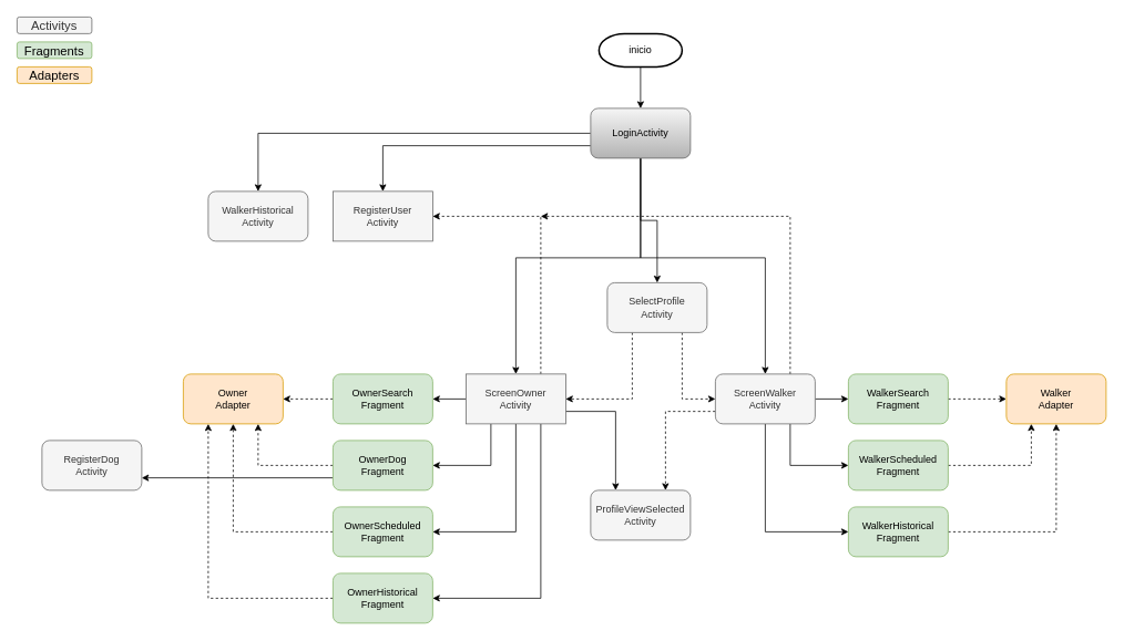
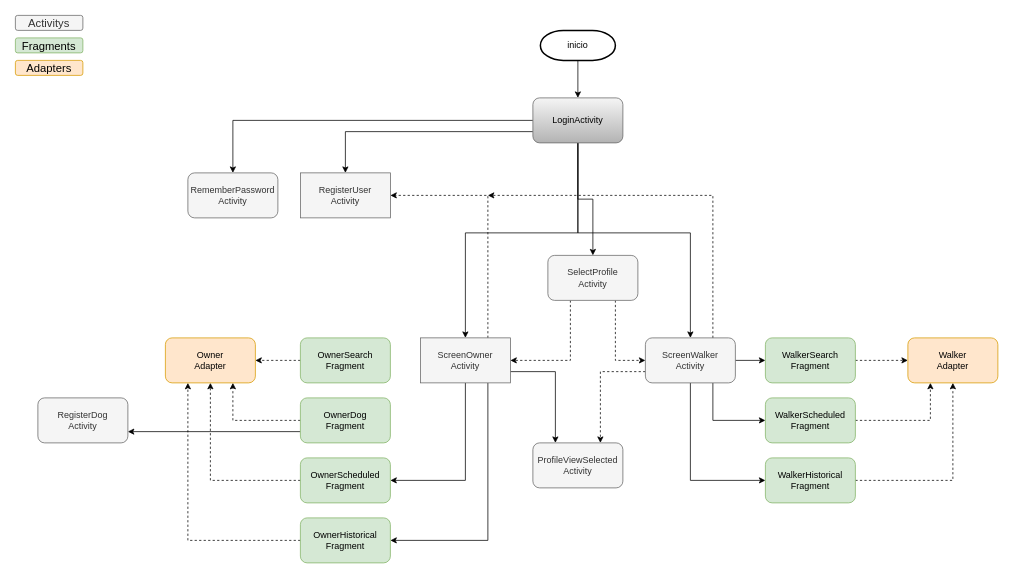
  <mxCell id="0" />
  <mxCell id="1" parent="0" />
  <mxCell id="2" style="edgeStyle=orthogonalEdgeStyle;rounded=0;orthogonalLoop=1;jettySize=auto;html=1;exitX=0;exitY=0.75;exitDx=0;exitDy=0;entryX=0.5;entryY=0;entryDx=0;entryDy=0;" edge="1" parent="1" source="7" target="8"><mxGeometry relative="1" as="geometry" /></mxCell>
  <mxCell id="3" style="edgeStyle=orthogonalEdgeStyle;rounded=0;orthogonalLoop=1;jettySize=auto;html=1;exitX=0;exitY=0.5;exitDx=0;exitDy=0;entryX=0.5;entryY=0;entryDx=0;entryDy=0;" edge="1" parent="1" source="7" target="9"><mxGeometry relative="1" as="geometry" /></mxCell>
  <mxCell id="4" style="edgeStyle=orthogonalEdgeStyle;rounded=0;orthogonalLoop=1;jettySize=auto;html=1;exitX=0.5;exitY=1;exitDx=0;exitDy=0;entryX=0.5;entryY=0;entryDx=0;entryDy=0;" edge="1" parent="1" source="7" target="14"><mxGeometry relative="1" as="geometry" /></mxCell>
  <mxCell id="5" style="edgeStyle=orthogonalEdgeStyle;rounded=0;orthogonalLoop=1;jettySize=auto;html=1;exitX=0.5;exitY=1;exitDx=0;exitDy=0;entryX=0.5;entryY=0;entryDx=0;entryDy=0;" edge="1" parent="1" source="7" target="20"><mxGeometry relative="1" as="geometry"><Array as="points"><mxPoint x="770" y="310" /><mxPoint x="920" y="310" /></Array></mxGeometry></mxCell>
  <mxCell id="6" style="edgeStyle=orthogonalEdgeStyle;rounded=0;orthogonalLoop=1;jettySize=auto;html=1;exitX=0.5;exitY=1;exitDx=0;exitDy=0;entryX=0.5;entryY=0;entryDx=0;entryDy=0;" edge="1" parent="1" source="7" target="27"><mxGeometry relative="1" as="geometry"><Array as="points"><mxPoint x="770" y="310" /><mxPoint x="620" y="310" /></Array></mxGeometry></mxCell>
  <mxCell id="7" value="LoginActivity" style="rounded=1;whiteSpace=wrap;html=1;fillColor=#f5f5f5;strokeColor=#666666;gradientColor=#b3b3b3;" vertex="1" parent="1"><mxGeometry x="710" y="130" width="120" height="60" as="geometry" /></mxCell>
  <mxCell id="8" value="RegisterUser&lt;br&gt;Activity" style="whiteSpace=wrap;html=1;fillColor=#f5f5f5;strokeColor=#666666;fontColor=#333333;rounded=0;" vertex="1" parent="1"><mxGeometry x="400" y="230" width="120" height="60" as="geometry" /></mxCell>
- <mxCell id="9" value="WalkerHistorical&lt;br&gt;Activity" style="rounded=1;whiteSpace=wrap;html=1;fillColor=#f5f5f5;strokeColor=#666666;fontColor=#333333;" vertex="1" parent="1"><mxGeometry x="250" y="230" width="120" height="60" as="geometry" /></mxCell>
+ <mxCell id="9" value="RememberPassword&lt;br&gt;Activity" style="rounded=1;whiteSpace=wrap;html=1;fillColor=#f5f5f5;strokeColor=#666666;fontColor=#333333;" vertex="1" parent="1"><mxGeometry x="250" y="230" width="120" height="60" as="geometry" /></mxCell>
  <mxCell id="10" style="edgeStyle=orthogonalEdgeStyle;rounded=0;orthogonalLoop=1;jettySize=auto;html=1;exitX=0.5;exitY=1;exitDx=0;exitDy=0;exitPerimeter=0;entryX=0.5;entryY=0;entryDx=0;entryDy=0;" edge="1" parent="1" source="11" target="7"><mxGeometry relative="1" as="geometry" /></mxCell>
  <mxCell id="11" value="inicio" style="strokeWidth=2;html=1;shape=mxgraph.flowchart.terminator;whiteSpace=wrap;" vertex="1" parent="1"><mxGeometry x="720" y="40" width="100" height="40" as="geometry" /></mxCell>
  <mxCell id="12" style="edgeStyle=orthogonalEdgeStyle;rounded=0;orthogonalLoop=1;jettySize=auto;html=1;exitX=0.25;exitY=1;exitDx=0;exitDy=0;entryX=1;entryY=0.5;entryDx=0;entryDy=0;dashed=1;" edge="1" parent="1" source="14" target="27"><mxGeometry relative="1" as="geometry" /></mxCell>
  <mxCell id="13" style="edgeStyle=orthogonalEdgeStyle;rounded=0;orthogonalLoop=1;jettySize=auto;html=1;exitX=0.75;exitY=1;exitDx=0;exitDy=0;entryX=0;entryY=0.5;entryDx=0;entryDy=0;dashed=1;" edge="1" parent="1" source="14" target="20"><mxGeometry relative="1" as="geometry" /></mxCell>
  <mxCell id="14" value="SelectProfile&lt;br&gt;Activity" style="rounded=1;whiteSpace=wrap;html=1;fillColor=#f5f5f5;strokeColor=#666666;fontColor=#333333;" vertex="1" parent="1"><mxGeometry x="730" y="340" width="120" height="60" as="geometry" /></mxCell>
  <mxCell id="15" style="edgeStyle=orthogonalEdgeStyle;rounded=0;orthogonalLoop=1;jettySize=auto;html=1;exitX=0.75;exitY=0;exitDx=0;exitDy=0;dashed=1;" edge="1" parent="1" source="20"><mxGeometry relative="1" as="geometry"><mxPoint x="650" y="260" as="targetPoint" /><Array as="points"><mxPoint x="950" y="260" /></Array></mxGeometry></mxCell>
  <mxCell id="16" style="edgeStyle=orthogonalEdgeStyle;rounded=0;orthogonalLoop=1;jettySize=auto;html=1;exitX=1;exitY=0.5;exitDx=0;exitDy=0;entryX=0;entryY=0.5;entryDx=0;entryDy=0;" edge="1" parent="1" source="20" target="42"><mxGeometry relative="1" as="geometry" /></mxCell>
  <mxCell id="17" style="edgeStyle=orthogonalEdgeStyle;rounded=0;orthogonalLoop=1;jettySize=auto;html=1;exitX=0.75;exitY=1;exitDx=0;exitDy=0;entryX=0;entryY=0.5;entryDx=0;entryDy=0;" edge="1" parent="1" source="20" target="40"><mxGeometry relative="1" as="geometry" /></mxCell>
  <mxCell id="18" style="edgeStyle=orthogonalEdgeStyle;rounded=0;orthogonalLoop=1;jettySize=auto;html=1;exitX=0.5;exitY=1;exitDx=0;exitDy=0;entryX=0;entryY=0.5;entryDx=0;entryDy=0;" edge="1" parent="1" source="20" target="38"><mxGeometry relative="1" as="geometry" /></mxCell>
  <mxCell id="19" style="edgeStyle=orthogonalEdgeStyle;rounded=0;orthogonalLoop=1;jettySize=auto;html=1;exitX=0;exitY=0.75;exitDx=0;exitDy=0;entryX=0.75;entryY=0;entryDx=0;entryDy=0;dashed=1;" edge="1" parent="1" source="20" target="46"><mxGeometry relative="1" as="geometry" /></mxCell>
  <mxCell id="20" value="ScreenWalker&lt;br&gt;Activity" style="rounded=1;whiteSpace=wrap;html=1;fillColor=#f5f5f5;strokeColor=#666666;fontColor=#333333;" vertex="1" parent="1"><mxGeometry x="860" y="450" width="120" height="60" as="geometry" /></mxCell>
  <mxCell id="21" style="edgeStyle=orthogonalEdgeStyle;rounded=0;orthogonalLoop=1;jettySize=auto;html=1;exitX=0.75;exitY=0;exitDx=0;exitDy=0;entryX=1;entryY=0.5;entryDx=0;entryDy=0;dashed=1;" edge="1" parent="1" source="27" target="8"><mxGeometry relative="1" as="geometry" /></mxCell>
- <mxCell id="22" value="" style="edgeStyle=orthogonalEdgeStyle;rounded=0;orthogonalLoop=1;jettySize=auto;html=1;" edge="1" parent="1" source="27" target="36"><mxGeometry relative="1" as="geometry" /></mxCell>
- <mxCell id="23" value="" style="edgeStyle=orthogonalEdgeStyle;rounded=0;orthogonalLoop=1;jettySize=auto;html=1;entryX=1;entryY=0.5;entryDx=0;entryDy=0;exitX=0.25;exitY=1;exitDx=0;exitDy=0;" edge="1" parent="1" source="27" target="30"><mxGeometry relative="1" as="geometry" /></mxCell>
  <mxCell id="24" style="edgeStyle=orthogonalEdgeStyle;rounded=0;orthogonalLoop=1;jettySize=auto;html=1;exitX=0.5;exitY=1;exitDx=0;exitDy=0;entryX=1;entryY=0.5;entryDx=0;entryDy=0;" edge="1" parent="1" source="27" target="32"><mxGeometry relative="1" as="geometry" /></mxCell>
  <mxCell id="25" style="edgeStyle=orthogonalEdgeStyle;rounded=0;orthogonalLoop=1;jettySize=auto;html=1;exitX=0.75;exitY=1;exitDx=0;exitDy=0;entryX=1;entryY=0.5;entryDx=0;entryDy=0;" edge="1" parent="1" source="27" target="34"><mxGeometry relative="1" as="geometry" /></mxCell>
  <mxCell id="26" style="edgeStyle=orthogonalEdgeStyle;rounded=0;orthogonalLoop=1;jettySize=auto;html=1;exitX=1;exitY=0.75;exitDx=0;exitDy=0;entryX=0.25;entryY=0;entryDx=0;entryDy=0;" edge="1" parent="1" source="27" target="46"><mxGeometry relative="1" as="geometry" /></mxCell>
  <mxCell id="27" value="ScreenOwner&lt;br&gt;Activity" style="whiteSpace=wrap;html=1;fillColor=#f5f5f5;strokeColor=#666666;fontColor=#333333;rounded=0;" vertex="1" parent="1"><mxGeometry x="560" y="450" width="120" height="60" as="geometry" /></mxCell>
  <mxCell id="28" style="edgeStyle=orthogonalEdgeStyle;rounded=0;orthogonalLoop=1;jettySize=auto;html=1;exitX=0;exitY=0.5;exitDx=0;exitDy=0;entryX=0.75;entryY=1;entryDx=0;entryDy=0;dashed=1;" edge="1" parent="1" source="30" target="43"><mxGeometry relative="1" as="geometry" /></mxCell>
  <mxCell id="29" style="edgeStyle=orthogonalEdgeStyle;rounded=0;orthogonalLoop=1;jettySize=auto;html=1;exitX=0;exitY=0.75;exitDx=0;exitDy=0;entryX=1;entryY=0.75;entryDx=0;entryDy=0;" edge="1" parent="1" source="30" target="45"><mxGeometry relative="1" as="geometry" /></mxCell>
  <mxCell id="30" value="OwnerDog&lt;br&gt;Fragment" style="rounded=1;whiteSpace=wrap;html=1;fillColor=#d5e8d4;strokeColor=#82b366;" vertex="1" parent="1"><mxGeometry x="400" y="530" width="120" height="60" as="geometry" /></mxCell>
  <mxCell id="31" style="edgeStyle=orthogonalEdgeStyle;rounded=0;orthogonalLoop=1;jettySize=auto;html=1;exitX=0;exitY=0.5;exitDx=0;exitDy=0;entryX=0.5;entryY=1;entryDx=0;entryDy=0;dashed=1;" edge="1" parent="1" source="32" target="43"><mxGeometry relative="1" as="geometry" /></mxCell>
  <mxCell id="32" value="OwnerScheduled&lt;br&gt;Fragment" style="rounded=1;whiteSpace=wrap;html=1;fillColor=#d5e8d4;strokeColor=#82b366;" vertex="1" parent="1"><mxGeometry x="400" y="610" width="120" height="60" as="geometry" /></mxCell>
  <mxCell id="33" style="edgeStyle=orthogonalEdgeStyle;rounded=0;orthogonalLoop=1;jettySize=auto;html=1;exitX=0;exitY=0.5;exitDx=0;exitDy=0;entryX=0.25;entryY=1;entryDx=0;entryDy=0;dashed=1;" edge="1" parent="1" source="34" target="43"><mxGeometry relative="1" as="geometry" /></mxCell>
  <mxCell id="34" value="OwnerHistorical&lt;br&gt;Fragment" style="rounded=1;whiteSpace=wrap;html=1;fillColor=#d5e8d4;strokeColor=#82b366;" vertex="1" parent="1"><mxGeometry x="400" y="690" width="120" height="60" as="geometry" /></mxCell>
  <mxCell id="35" style="edgeStyle=orthogonalEdgeStyle;rounded=0;orthogonalLoop=1;jettySize=auto;html=1;exitX=0;exitY=0.5;exitDx=0;exitDy=0;entryX=1;entryY=0.5;entryDx=0;entryDy=0;dashed=1;" edge="1" parent="1" source="36" target="43"><mxGeometry relative="1" as="geometry" /></mxCell>
  <mxCell id="36" value="OwnerSearch&lt;br&gt;Fragment" style="rounded=1;whiteSpace=wrap;html=1;fillColor=#d5e8d4;strokeColor=#82b366;" vertex="1" parent="1"><mxGeometry x="400" y="450" width="120" height="60" as="geometry" /></mxCell>
  <mxCell id="37" style="edgeStyle=orthogonalEdgeStyle;rounded=0;orthogonalLoop=1;jettySize=auto;html=1;exitX=1;exitY=0.5;exitDx=0;exitDy=0;entryX=0.5;entryY=1;entryDx=0;entryDy=0;dashed=1;" edge="1" parent="1" source="38" target="44"><mxGeometry relative="1" as="geometry" /></mxCell>
  <mxCell id="38" value="WalkerHistorical&lt;br&gt;Fragment" style="rounded=1;whiteSpace=wrap;html=1;fillColor=#d5e8d4;strokeColor=#82b366;" vertex="1" parent="1"><mxGeometry x="1020" y="610" width="120" height="60" as="geometry" /></mxCell>
  <mxCell id="39" style="edgeStyle=orthogonalEdgeStyle;rounded=0;orthogonalLoop=1;jettySize=auto;html=1;exitX=1;exitY=0.5;exitDx=0;exitDy=0;entryX=0.25;entryY=1;entryDx=0;entryDy=0;dashed=1;" edge="1" parent="1" source="40" target="44"><mxGeometry relative="1" as="geometry" /></mxCell>
  <mxCell id="40" value="WalkerScheduled&lt;br&gt;Fragment" style="rounded=1;whiteSpace=wrap;html=1;fillColor=#d5e8d4;strokeColor=#82b366;" vertex="1" parent="1"><mxGeometry x="1020" y="530" width="120" height="60" as="geometry" /></mxCell>
  <mxCell id="41" style="edgeStyle=orthogonalEdgeStyle;rounded=0;orthogonalLoop=1;jettySize=auto;html=1;exitX=1;exitY=0.5;exitDx=0;exitDy=0;entryX=0;entryY=0.5;entryDx=0;entryDy=0;dashed=1;" edge="1" parent="1" source="42" target="44"><mxGeometry relative="1" as="geometry" /></mxCell>
  <mxCell id="42" value="WalkerSearch&lt;br&gt;Fragment" style="rounded=1;whiteSpace=wrap;html=1;fillColor=#d5e8d4;strokeColor=#82b366;" vertex="1" parent="1"><mxGeometry x="1020" y="450" width="120" height="60" as="geometry" /></mxCell>
  <mxCell id="43" value="Owner&lt;br&gt;Adapter" style="rounded=1;whiteSpace=wrap;html=1;fillColor=#ffe6cc;strokeColor=#d79b00;" vertex="1" parent="1"><mxGeometry x="220" y="450" width="120" height="60" as="geometry" /></mxCell>
  <mxCell id="44" value="Walker&lt;br&gt;Adapter" style="rounded=1;whiteSpace=wrap;html=1;fillColor=#ffe6cc;strokeColor=#d79b00;" vertex="1" parent="1"><mxGeometry x="1210" y="450" width="120" height="60" as="geometry" /></mxCell>
  <mxCell id="45" value="RegisterDog&lt;br&gt;Activity" style="rounded=1;whiteSpace=wrap;html=1;fillColor=#f5f5f5;strokeColor=#666666;fontColor=#333333;" vertex="1" parent="1"><mxGeometry x="50" y="530" width="120" height="60" as="geometry" /></mxCell>
  <mxCell id="46" value="ProfileViewSelected&lt;br&gt;Activity" style="rounded=1;whiteSpace=wrap;html=1;fillColor=#f5f5f5;strokeColor=#666666;fontColor=#333333;" vertex="1" parent="1"><mxGeometry x="710" y="590" width="120" height="60" as="geometry" /></mxCell>
  <mxCell id="47" value="Activitys" style="rounded=1;whiteSpace=wrap;html=1;fillColor=#f5f5f5;strokeColor=#666666;fontColor=#333333;fontSize=15;" vertex="1" parent="1"><mxGeometry x="20" y="20" width="90" height="20" as="geometry" /></mxCell>
  <mxCell id="48" value="Fragments" style="rounded=1;whiteSpace=wrap;html=1;fillColor=#d5e8d4;strokeColor=#82b366;fontSize=15;" vertex="1" parent="1"><mxGeometry x="20" y="50" width="90" height="20" as="geometry" /></mxCell>
  <mxCell id="49" value="Adapters" style="rounded=1;whiteSpace=wrap;html=1;fillColor=#ffe6cc;strokeColor=#d79b00;fontSize=15;" vertex="1" parent="1"><mxGeometry x="20" y="80" width="90" height="20" as="geometry" /></mxCell>
